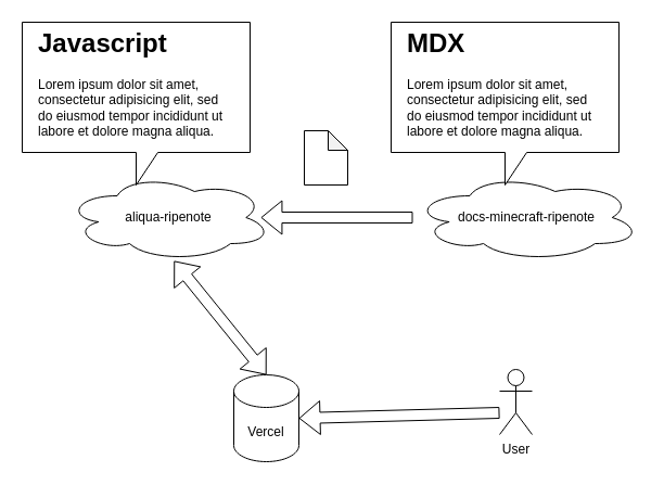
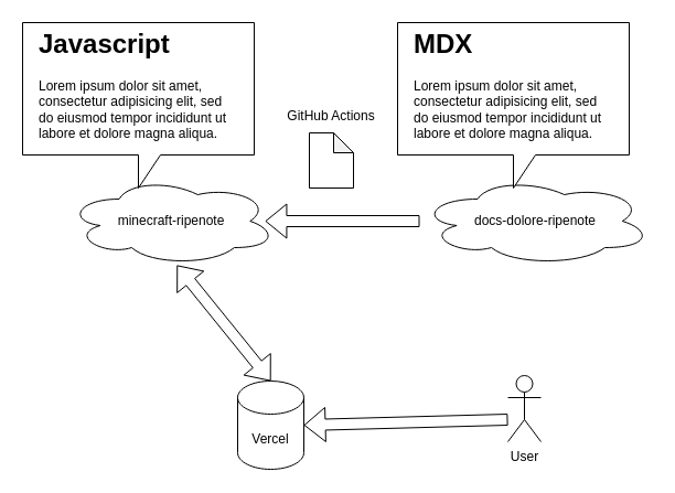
  <mxCell id="0" />
  <mxCell id="1" parent="0" />
  <mxCell id="2" value="User" style="shape=umlActor;verticalLabelPosition=bottom;verticalAlign=top;html=1;outlineConnect=0;" vertex="1" parent="1"><mxGeometry x="460" y="340" width="30" height="60" as="geometry" /></mxCell>
  <mxCell id="3" value="Vercel" style="shape=cylinder3;whiteSpace=wrap;html=1;boundedLbl=1;backgroundOutline=1;size=15;" vertex="1" parent="1"><mxGeometry x="215" y="345" width="60" height="80" as="geometry" /></mxCell>
  <mxCell id="4" value="" style="shape=flexArrow;endArrow=classic;html=1;rounded=0;entryX=1;entryY=0.5;entryDx=0;entryDy=0;entryPerimeter=0;" edge="1" parent="1" target="3"><mxGeometry width="50" height="50" relative="1" as="geometry"><mxPoint x="460" y="380" as="sourcePoint" /><mxPoint x="420" y="379.66" as="targetPoint" /></mxGeometry></mxCell>
- <mxCell id="5" value="aliqua-ripenote" style="ellipse;shape=cloud;whiteSpace=wrap;html=1;" vertex="1" parent="1"><mxGeometry x="60" y="160" width="190" height="80" as="geometry" /></mxCell>
- <mxCell id="6" value="docs-minecraft-ripenote" style="ellipse;shape=cloud;whiteSpace=wrap;html=1;" vertex="1" parent="1"><mxGeometry x="380" y="160" width="210" height="80" as="geometry" /></mxCell>
+ <mxCell id="5" value="minecraft-ripenote" style="ellipse;shape=cloud;whiteSpace=wrap;html=1;" vertex="1" parent="1"><mxGeometry x="60" y="160" width="190" height="80" as="geometry" /></mxCell>
+ <mxCell id="6" value="docs-dolore-ripenote" style="ellipse;shape=cloud;whiteSpace=wrap;html=1;" vertex="1" parent="1"><mxGeometry x="380" y="160" width="210" height="80" as="geometry" /></mxCell>
  <mxCell id="7" value="" style="shape=callout;whiteSpace=wrap;html=1;perimeter=calloutPerimeter;verticalAlign=middle;" vertex="1" parent="1"><mxGeometry x="360" y="20" width="210" height="150" as="geometry" /></mxCell>
  <mxCell id="8" value="&lt;h1&gt;MDX&lt;/h1&gt;&lt;p&gt;Lorem ipsum dolor sit amet, consectetur adipisicing elit, sed do eiusmod tempor incididunt ut labore et dolore magna aliqua.&lt;/p&gt;" style="text;html=1;strokeColor=none;fillColor=none;spacing=5;spacingTop=-20;whiteSpace=wrap;overflow=hidden;rounded=0;" vertex="1" parent="1"><mxGeometry x="370" y="20" width="190" height="120" as="geometry" /></mxCell>
  <mxCell id="9" value="" style="shape=flexArrow;endArrow=classic;html=1;rounded=0;entryX=0.947;entryY=0.5;entryDx=0;entryDy=0;entryPerimeter=0;" edge="1" parent="1" target="5"><mxGeometry width="50" height="50" relative="1" as="geometry"><mxPoint x="380" y="200" as="sourcePoint" /><mxPoint x="270" y="70" as="targetPoint" /></mxGeometry></mxCell>
  <mxCell id="10" value="" style="shape=note;whiteSpace=wrap;html=1;backgroundOutline=1;darkOpacity=0.05;size=18;" vertex="1" parent="1"><mxGeometry x="280" y="120" width="40" height="50" as="geometry" /></mxCell>
+ <mxCell id="11" value="GitHub Actions" style="text;html=1;strokeColor=none;fillColor=none;align=center;verticalAlign=middle;whiteSpace=wrap;rounded=0;" vertex="1" parent="1"><mxGeometry x="240" y="90" width="120" height="30" as="geometry" /></mxCell>
  <mxCell id="12" value="" style="shape=flexArrow;endArrow=classic;startArrow=classic;html=1;rounded=0;entryX=0.526;entryY=1;entryDx=0;entryDy=0;entryPerimeter=0;exitX=0.5;exitY=0;exitDx=0;exitDy=0;exitPerimeter=0;" edge="1" parent="1" source="3" target="5"><mxGeometry width="100" height="100" relative="1" as="geometry"><mxPoint x="50" y="360" as="sourcePoint" /><mxPoint x="150" y="260" as="targetPoint" /></mxGeometry></mxCell>
  <mxCell id="13" value="" style="shape=callout;whiteSpace=wrap;html=1;perimeter=calloutPerimeter;verticalAlign=middle;" vertex="1" parent="1"><mxGeometry x="20" y="20" width="210" height="150" as="geometry" /></mxCell>
  <mxCell id="14" value="&lt;h1&gt;Javascript&lt;/h1&gt;&lt;p&gt;Lorem ipsum dolor sit amet, consectetur adipisicing elit, sed do eiusmod tempor incididunt ut labore et dolore magna aliqua.&lt;/p&gt;" style="text;html=1;strokeColor=none;fillColor=none;spacing=5;spacingTop=-20;whiteSpace=wrap;overflow=hidden;rounded=0;" vertex="1" parent="1"><mxGeometry x="30" y="20" width="190" height="120" as="geometry" /></mxCell>
